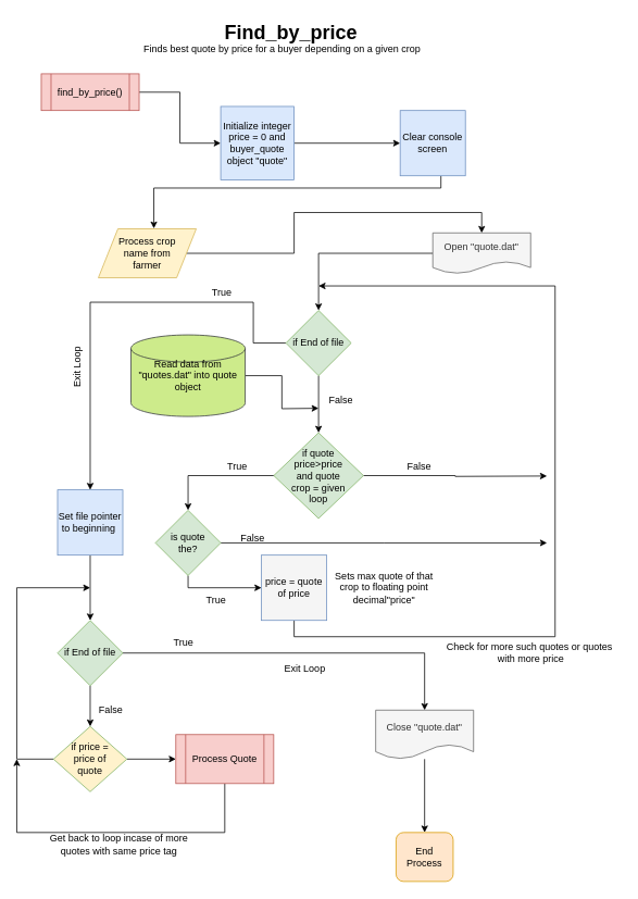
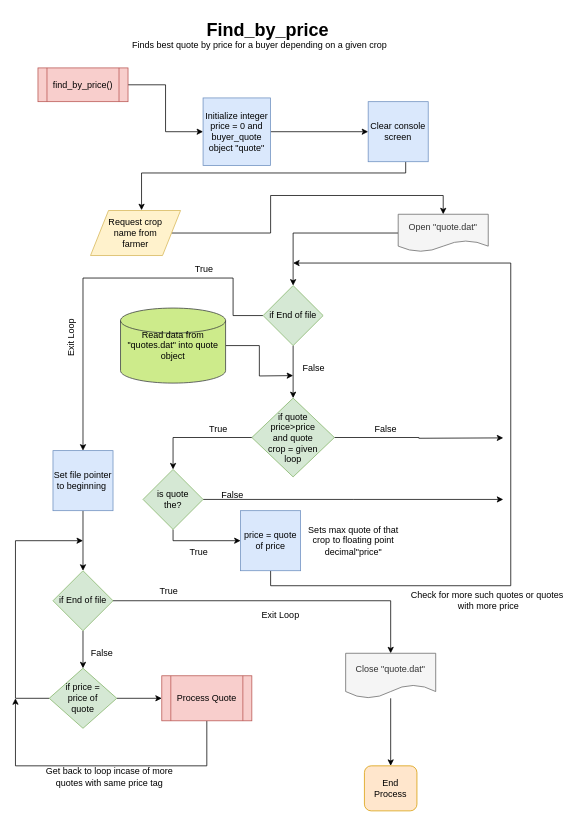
  <mxCell id="0" />
  <mxCell id="1" parent="0" />
  <mxCell id="2" style="edgeStyle=orthogonalEdgeStyle;rounded=0;orthogonalLoop=1;jettySize=auto;html=1;entryX=0;entryY=0.5;entryDx=0;entryDy=0;" parent="1" source="3" target="5" edge="1"><mxGeometry relative="1" as="geometry" /></mxCell>
  <mxCell id="3" value="find_by_price()" style="shape=process;whiteSpace=wrap;html=1;backgroundOutline=1;fillColor=#f8cecc;strokeColor=#b85450;" parent="1" vertex="1"><mxGeometry x="50" y="90" width="120" height="45" as="geometry" /></mxCell>
  <mxCell id="4" style="edgeStyle=orthogonalEdgeStyle;rounded=0;orthogonalLoop=1;jettySize=auto;html=1;entryX=0;entryY=0.5;entryDx=0;entryDy=0;" parent="1" source="5" target="7" edge="1"><mxGeometry relative="1" as="geometry" /></mxCell>
  <mxCell id="5" value="Initialize integer price = 0 and buyer_quote object &quot;quote&quot;" style="whiteSpace=wrap;html=1;aspect=fixed;fillColor=#dae8fc;strokeColor=#6c8ebf;" parent="1" vertex="1"><mxGeometry x="270" y="130" width="90" height="90" as="geometry" /></mxCell>
  <mxCell id="6" style="edgeStyle=orthogonalEdgeStyle;rounded=0;orthogonalLoop=1;jettySize=auto;html=1;entryX=0.567;entryY=-0.007;entryDx=0;entryDy=0;entryPerimeter=0;" parent="1" source="7" target="9" edge="1"><mxGeometry relative="1" as="geometry"><Array as="points"><mxPoint x="540" y="230" /><mxPoint x="188" y="230" /></Array></mxGeometry></mxCell>
  <mxCell id="7" value="Clear console screen" style="whiteSpace=wrap;html=1;aspect=fixed;fillColor=#dae8fc;strokeColor=#6c8ebf;" parent="1" vertex="1"><mxGeometry x="490" y="135" width="80" height="80" as="geometry" /></mxCell>
  <mxCell id="8" style="edgeStyle=orthogonalEdgeStyle;rounded=0;orthogonalLoop=1;jettySize=auto;html=1;entryX=0.5;entryY=0;entryDx=0;entryDy=0;" parent="1" source="9" target="11" edge="1"><mxGeometry relative="1" as="geometry"><Array as="points"><mxPoint x="360" y="310" /><mxPoint x="360" y="260" /><mxPoint x="590" y="260" /></Array></mxGeometry></mxCell>
- <mxCell id="9" value="Process crop name from farmer" style="shape=parallelogram;perimeter=parallelogramPerimeter;whiteSpace=wrap;html=1;spacingLeft=15;spacingRight=15;fillColor=#fff2cc;strokeColor=#d6b656;" parent="1" vertex="1"><mxGeometry x="120" y="280" width="120" height="60" as="geometry" /></mxCell>
+ <mxCell id="9" value="Request crop name from farmer" style="shape=parallelogram;perimeter=parallelogramPerimeter;whiteSpace=wrap;html=1;spacingLeft=15;spacingRight=15;fillColor=#fff2cc;strokeColor=#d6b656;" parent="1" vertex="1"><mxGeometry x="120" y="280" width="120" height="60" as="geometry" /></mxCell>
  <mxCell id="10" style="edgeStyle=orthogonalEdgeStyle;rounded=0;orthogonalLoop=1;jettySize=auto;html=1;entryX=0.5;entryY=0;entryDx=0;entryDy=0;" parent="1" source="11" target="14" edge="1"><mxGeometry relative="1" as="geometry" /></mxCell>
  <mxCell id="11" value="Open &quot;quote.dat&quot;" style="shape=document;whiteSpace=wrap;html=1;boundedLbl=1;fillColor=#f5f5f5;strokeColor=#666666;fontColor=#333333;" parent="1" vertex="1"><mxGeometry x="530" y="285" width="120" height="50" as="geometry" /></mxCell>
  <mxCell id="12" value="" style="edgeStyle=orthogonalEdgeStyle;rounded=0;orthogonalLoop=1;jettySize=auto;html=1;" parent="1" source="14" target="17" edge="1"><mxGeometry relative="1" as="geometry" /></mxCell>
  <mxCell id="13" style="edgeStyle=orthogonalEdgeStyle;rounded=0;orthogonalLoop=1;jettySize=auto;html=1;entryX=0.5;entryY=0;entryDx=0;entryDy=0;exitX=0;exitY=0.5;exitDx=0;exitDy=0;" parent="1" source="14" target="26" edge="1"><mxGeometry relative="1" as="geometry"><Array as="points"><mxPoint x="310" y="420" /><mxPoint x="310" y="370" /><mxPoint x="110" y="370" /></Array></mxGeometry></mxCell>
  <mxCell id="14" value="if End of file" style="rhombus;whiteSpace=wrap;html=1;fillColor=#d5e8d4;strokeColor=#82b366;" parent="1" vertex="1"><mxGeometry x="350" y="380" width="80" height="80" as="geometry" /></mxCell>
  <mxCell id="15" style="edgeStyle=orthogonalEdgeStyle;rounded=0;orthogonalLoop=1;jettySize=auto;html=1;entryX=0.5;entryY=0;entryDx=0;entryDy=0;" parent="1" source="17" target="20" edge="1"><mxGeometry relative="1" as="geometry" /></mxCell>
  <mxCell id="16" style="edgeStyle=orthogonalEdgeStyle;rounded=0;orthogonalLoop=1;jettySize=auto;html=1;" parent="1" source="17" edge="1"><mxGeometry relative="1" as="geometry"><mxPoint x="670" y="583" as="targetPoint" /></mxGeometry></mxCell>
  <mxCell id="17" value="if quote price&amp;gt;price and quote crop = given loop" style="rhombus;whiteSpace=wrap;html=1;spacingLeft=15;spacingRight=15;fillColor=#d5e8d4;strokeColor=#82b366;" parent="1" vertex="1"><mxGeometry x="335" y="530" width="110" height="105" as="geometry" /></mxCell>
  <mxCell id="18" style="edgeStyle=orthogonalEdgeStyle;rounded=0;orthogonalLoop=1;jettySize=auto;html=1;entryX=0;entryY=0.5;entryDx=0;entryDy=0;" parent="1" source="20" target="24" edge="1"><mxGeometry relative="1" as="geometry"><Array as="points"><mxPoint x="230" y="720" /></Array></mxGeometry></mxCell>
  <mxCell id="19" style="edgeStyle=orthogonalEdgeStyle;rounded=0;orthogonalLoop=1;jettySize=auto;html=1;" parent="1" source="20" edge="1"><mxGeometry relative="1" as="geometry"><mxPoint x="670" y="665" as="targetPoint" /></mxGeometry></mxCell>
  <mxCell id="20" value="is quote &lt;br&gt;the?" style="rhombus;whiteSpace=wrap;html=1;fillColor=#d5e8d4;strokeColor=#82b366;" parent="1" vertex="1"><mxGeometry x="190" y="625" width="80" height="80" as="geometry" /></mxCell>
  <mxCell id="21" style="edgeStyle=orthogonalEdgeStyle;rounded=0;orthogonalLoop=1;jettySize=auto;html=1;" parent="1" source="22" edge="1"><mxGeometry relative="1" as="geometry"><mxPoint x="390" y="500" as="targetPoint" /></mxGeometry></mxCell>
  <mxCell id="22" value="Read data from &quot;quotes.dat&quot; into quote object" style="strokeWidth=1;html=1;shape=mxgraph.flowchart.database;whiteSpace=wrap;fillColor=#cdeb8b;strokeColor=#36393d;" parent="1" vertex="1"><mxGeometry x="160" y="410" width="140" height="100" as="geometry" /></mxCell>
  <mxCell id="23" style="edgeStyle=orthogonalEdgeStyle;rounded=0;orthogonalLoop=1;jettySize=auto;html=1;" parent="1" source="24" edge="1"><mxGeometry relative="1" as="geometry"><mxPoint x="390" y="350" as="targetPoint" /><Array as="points"><mxPoint x="360" y="780" /><mxPoint x="680" y="780" /><mxPoint x="680" y="350" /></Array></mxGeometry></mxCell>
- <mxCell id="24" value="price = quote of price" style="whiteSpace=wrap;html=1;aspect=fixed;strokeWidth=1;fillColor=#f5f5f5;strokeColor=#6c8ebf;" parent="1" vertex="1"><mxGeometry x="320" y="680" width="80" height="80" as="geometry" /></mxCell>
+ <mxCell id="24" value="price = quote of price" style="whiteSpace=wrap;html=1;aspect=fixed;strokeWidth=1;fillColor=#dae8fc;strokeColor=#6c8ebf;" parent="1" vertex="1"><mxGeometry x="320" y="680" width="80" height="80" as="geometry" /></mxCell>
  <mxCell id="25" style="edgeStyle=orthogonalEdgeStyle;rounded=0;orthogonalLoop=1;jettySize=auto;html=1;entryX=0.5;entryY=0;entryDx=0;entryDy=0;" parent="1" source="26" target="29" edge="1"><mxGeometry relative="1" as="geometry" /></mxCell>
  <mxCell id="26" value="Set file pointer to beginning&amp;nbsp;" style="whiteSpace=wrap;html=1;aspect=fixed;strokeWidth=1;fillColor=#dae8fc;strokeColor=#6c8ebf;" parent="1" vertex="1"><mxGeometry x="70" y="600" width="80" height="80" as="geometry" /></mxCell>
  <mxCell id="27" style="edgeStyle=orthogonalEdgeStyle;rounded=0;orthogonalLoop=1;jettySize=auto;html=1;entryX=0.5;entryY=0;entryDx=0;entryDy=0;" parent="1" source="29" target="32" edge="1"><mxGeometry relative="1" as="geometry" /></mxCell>
  <mxCell id="28" style="edgeStyle=orthogonalEdgeStyle;rounded=0;orthogonalLoop=1;jettySize=auto;html=1;entryX=0.5;entryY=0;entryDx=0;entryDy=0;" parent="1" source="29" target="37" edge="1"><mxGeometry relative="1" as="geometry" /></mxCell>
  <mxCell id="29" value="if End of file" style="rhombus;whiteSpace=wrap;html=1;fillColor=#d5e8d4;strokeColor=#82b366;" parent="1" vertex="1"><mxGeometry x="70" y="760" width="80" height="80" as="geometry" /></mxCell>
  <mxCell id="30" style="edgeStyle=orthogonalEdgeStyle;rounded=0;orthogonalLoop=1;jettySize=auto;html=1;entryX=0;entryY=0.5;entryDx=0;entryDy=0;" parent="1" source="32" target="34" edge="1"><mxGeometry relative="1" as="geometry"><mxPoint x="220.8" y="930" as="targetPoint" /></mxGeometry></mxCell>
  <mxCell id="31" style="edgeStyle=orthogonalEdgeStyle;rounded=0;orthogonalLoop=1;jettySize=auto;html=1;" parent="1" source="32" edge="1"><mxGeometry relative="1" as="geometry"><mxPoint x="110" y="720" as="targetPoint" /><Array as="points"><mxPoint x="20" y="930" /><mxPoint x="20" y="720" /></Array></mxGeometry></mxCell>
- <mxCell id="32" value="if price = price of quote" style="rhombus;whiteSpace=wrap;html=1;strokeWidth=1;spacingLeft=15;spacingRight=15;fillColor=#fff2cc;strokeColor=#82b366;" parent="1" vertex="1"><mxGeometry x="65" y="890" width="90" height="80" as="geometry" /></mxCell>
+ <mxCell id="32" value="if price = price of quote" style="rhombus;whiteSpace=wrap;html=1;strokeWidth=1;spacingLeft=15;spacingRight=15;fillColor=#d5e8d4;strokeColor=#82b366;" parent="1" vertex="1"><mxGeometry x="65" y="890" width="90" height="80" as="geometry" /></mxCell>
  <mxCell id="33" style="edgeStyle=orthogonalEdgeStyle;rounded=0;orthogonalLoop=1;jettySize=auto;html=1;" parent="1" source="34" edge="1"><mxGeometry relative="1" as="geometry"><mxPoint x="20" y="930" as="targetPoint" /><Array as="points"><mxPoint x="275" y="1020" /><mxPoint x="20" y="1020" /></Array></mxGeometry></mxCell>
  <mxCell id="34" value="Process Quote" style="shape=process;whiteSpace=wrap;html=1;backgroundOutline=1;strokeWidth=1;fillColor=#f8cecc;strokeColor=#b85450;" parent="1" vertex="1"><mxGeometry x="215" y="900" width="120" height="60" as="geometry" /></mxCell>
  <mxCell id="35" value="End Process" style="whiteSpace=wrap;html=1;strokeWidth=1;fillColor=#ffe6cc;strokeColor=#d79b00;rounded=1;" parent="1" vertex="1"><mxGeometry x="485" y="1020" width="70" height="60" as="geometry" /></mxCell>
  <mxCell id="36" style="edgeStyle=orthogonalEdgeStyle;rounded=0;orthogonalLoop=1;jettySize=auto;html=1;" parent="1" source="37" target="35" edge="1"><mxGeometry relative="1" as="geometry" /></mxCell>
  <mxCell id="37" value="Close &quot;quote.dat&quot;" style="shape=document;whiteSpace=wrap;html=1;boundedLbl=1;strokeWidth=1;fillColor=#f5f5f5;strokeColor=#666666;fontColor=#333333;" parent="1" vertex="1"><mxGeometry x="460" y="870" width="120" height="60" as="geometry" /></mxCell>
  <mxCell id="38" value="&lt;h1&gt;Find_by_price&lt;/h1&gt;" style="text;html=1;strokeColor=none;fillColor=none;spacing=5;spacingTop=-20;whiteSpace=wrap;overflow=hidden;rounded=0;" vertex="1" parent="1"><mxGeometry x="270" y="20" width="190" height="40" as="geometry" /></mxCell>
  <mxCell id="39" value="Finds best quote by price for a buyer depending on a given crop" style="text;html=1;align=center;verticalAlign=middle;resizable=0;points=[];autosize=1;" vertex="1" parent="1"><mxGeometry x="170" y="50" width="350" height="20" as="geometry" /></mxCell>
  <mxCell id="40" value="False" style="text;html=1;align=center;verticalAlign=middle;resizable=0;points=[];autosize=1;" vertex="1" parent="1"><mxGeometry x="392" y="481" width="50" height="20" as="geometry" /></mxCell>
  <mxCell id="41" value="True" style="text;html=1;align=center;verticalAlign=middle;resizable=0;points=[];autosize=1;" vertex="1" parent="1"><mxGeometry x="251" y="348" width="40" height="20" as="geometry" /></mxCell>
  <mxCell id="42" value="False" style="text;html=1;align=center;verticalAlign=middle;resizable=0;points=[];autosize=1;" vertex="1" parent="1"><mxGeometry x="488" y="561" width="50" height="20" as="geometry" /></mxCell>
  <mxCell id="43" value="Sets max quote of that&lt;br&gt;crop to floating point &lt;br&gt;decimal&quot;price&quot;" style="text;html=1;align=center;verticalAlign=middle;resizable=0;points=[];autosize=1;" vertex="1" parent="1"><mxGeometry x="400" y="695" width="140" height="50" as="geometry" /></mxCell>
  <mxCell id="44" value="True" style="text;html=1;align=center;verticalAlign=middle;resizable=0;points=[];autosize=1;" vertex="1" parent="1"><mxGeometry x="270" y="561" width="40" height="20" as="geometry" /></mxCell>
  <mxCell id="45" value="False" style="text;html=1;align=center;verticalAlign=middle;resizable=0;points=[];autosize=1;" vertex="1" parent="1"><mxGeometry x="284" y="649" width="50" height="20" as="geometry" /></mxCell>
  <mxCell id="46" value="True" style="text;html=1;align=center;verticalAlign=middle;resizable=0;points=[];autosize=1;" vertex="1" parent="1"><mxGeometry x="244" y="725" width="40" height="20" as="geometry" /></mxCell>
  <mxCell id="47" value="Check for more such quotes or quotes&amp;nbsp;&lt;br&gt;with more price" style="text;html=1;align=center;verticalAlign=middle;resizable=0;points=[];autosize=1;" vertex="1" parent="1"><mxGeometry x="540" y="785" width="220" height="30" as="geometry" /></mxCell>
  <mxCell id="48" value="Exit Loop" style="text;html=1;align=center;verticalAlign=middle;resizable=0;points=[];autosize=1;rotation=270;" vertex="1" parent="1"><mxGeometry x="60" y="440" width="70" height="20" as="geometry" /></mxCell>
  <mxCell id="49" value="False" style="text;html=1;align=center;verticalAlign=middle;resizable=0;points=[];autosize=1;" vertex="1" parent="1"><mxGeometry x="110" y="860" width="50" height="20" as="geometry" /></mxCell>
  <mxCell id="50" value="True" style="text;html=1;align=center;verticalAlign=middle;resizable=0;points=[];autosize=1;" vertex="1" parent="1"><mxGeometry x="204" y="778" width="40" height="20" as="geometry" /></mxCell>
  <mxCell id="51" value="Exit Loop" style="text;html=1;align=center;verticalAlign=middle;resizable=0;points=[];autosize=1;" vertex="1" parent="1"><mxGeometry x="338" y="810" width="70" height="20" as="geometry" /></mxCell>
  <mxCell id="52" value="Get back to loop incase of more&lt;br&gt;quotes with same price tag" style="text;html=1;align=center;verticalAlign=middle;resizable=0;points=[];autosize=1;" vertex="1" parent="1"><mxGeometry x="50" y="1020" width="190" height="30" as="geometry" /></mxCell>
